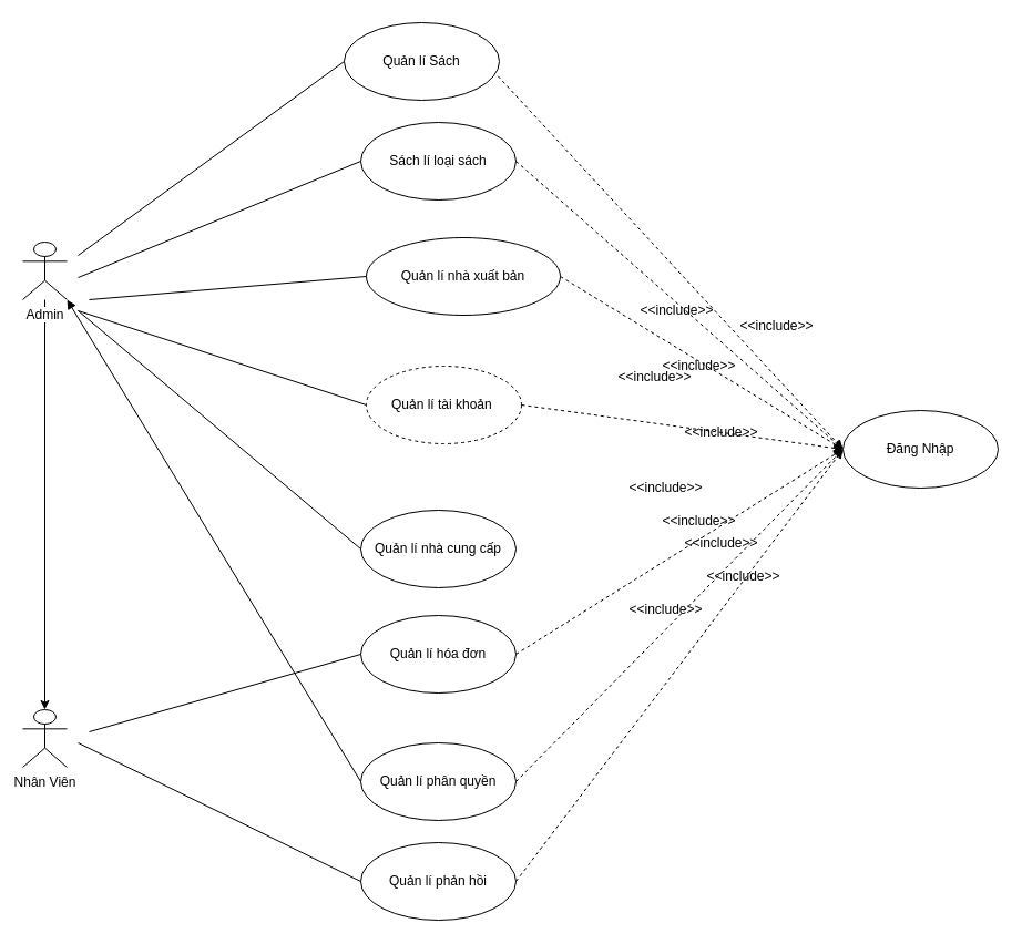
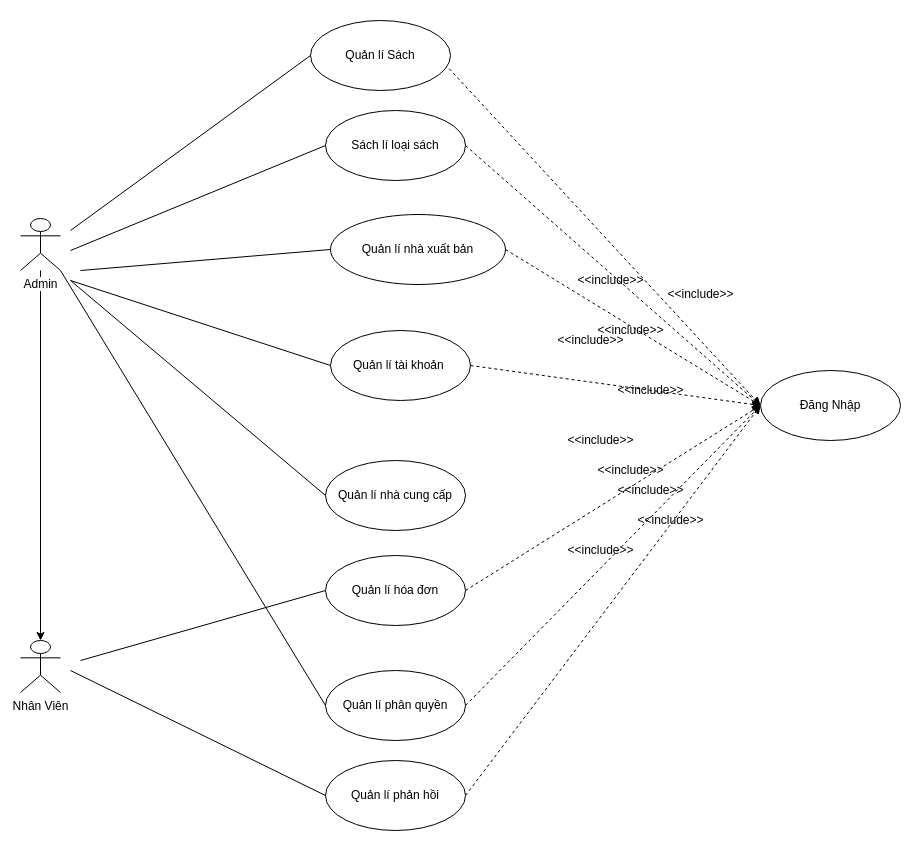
  <mxCell id="0" />
  <mxCell id="1" parent="0" />
  <mxCell id="2" value="" style="edgeStyle=orthogonalEdgeStyle;rounded=0;orthogonalLoop=1;jettySize=auto;html=1;" edge="1" parent="1" source="3" target="4"><mxGeometry relative="1" as="geometry" /></mxCell>
  <mxCell id="3" value="Admin" style="shape=umlActor;verticalLabelPosition=bottom;labelBackgroundColor=#ffffff;verticalAlign=top;html=1;" vertex="1" parent="1"><mxGeometry x="20" y="218" width="40" height="52" as="geometry" /></mxCell>
  <mxCell id="4" value="Nhân Viên" style="shape=umlActor;verticalLabelPosition=bottom;labelBackgroundColor=#ffffff;verticalAlign=top;html=1;" vertex="1" parent="1"><mxGeometry x="20" y="640" width="40" height="52" as="geometry" /></mxCell>
  <mxCell id="5" value="Quản lí Sách" style="ellipse;whiteSpace=wrap;html=1;" vertex="1" parent="1"><mxGeometry x="310" y="20" width="140" height="70" as="geometry" /></mxCell>
  <mxCell id="6" value="Sách lí loại sách" style="ellipse;whiteSpace=wrap;html=1;" vertex="1" parent="1"><mxGeometry x="325" y="110" width="140" height="70" as="geometry" /></mxCell>
  <mxCell id="7" value="Quản lí nhà xuất bản" style="ellipse;whiteSpace=wrap;html=1;" vertex="1" parent="1"><mxGeometry x="330" y="214" width="175" height="70" as="geometry" /></mxCell>
  <mxCell id="8" value="Quản lí nhà cung cấp" style="ellipse;whiteSpace=wrap;html=1;" vertex="1" parent="1"><mxGeometry x="325" y="460" width="140" height="70" as="geometry" /></mxCell>
  <mxCell id="9" value="Quản lí hóa đơn" style="ellipse;whiteSpace=wrap;html=1;" vertex="1" parent="1"><mxGeometry x="325" y="555" width="140" height="70" as="geometry" /></mxCell>
- <mxCell id="10" value="Quản lí tài khoản&amp;nbsp;" style="ellipse;whiteSpace=wrap;html=1;dashed=1;" vertex="1" parent="1"><mxGeometry x="330" y="330" width="140" height="70" as="geometry" /></mxCell>
+ <mxCell id="10" value="Quản lí tài khoản&amp;nbsp;" style="ellipse;whiteSpace=wrap;html=1;" vertex="1" parent="1"><mxGeometry x="330" y="330" width="140" height="70" as="geometry" /></mxCell>
  <mxCell id="11" value="Quản lí phân quyền" style="ellipse;whiteSpace=wrap;html=1;" vertex="1" parent="1"><mxGeometry x="325" y="670" width="140" height="70" as="geometry" /></mxCell>
  <mxCell id="12" value="Quản lí phản hồi" style="ellipse;whiteSpace=wrap;html=1;" vertex="1" parent="1"><mxGeometry x="325" y="760" width="140" height="70" as="geometry" /></mxCell>
  <mxCell id="13" value="Đăng Nhập" style="ellipse;whiteSpace=wrap;html=1;" vertex="1" parent="1"><mxGeometry x="760" y="370" width="140" height="70" as="geometry" /></mxCell>
  <mxCell id="14" value="" style="endArrow=classic;html=1;exitX=0.991;exitY=0.689;exitDx=0;exitDy=0;exitPerimeter=0;entryX=0;entryY=0.5;entryDx=0;entryDy=0;dashed=1;" edge="1" parent="1" source="5" target="13"><mxGeometry width="50" height="50" relative="1" as="geometry"><mxPoint x="490" y="270" as="sourcePoint" /><mxPoint x="540" y="220" as="targetPoint" /></mxGeometry></mxCell>
  <mxCell id="15" value="" style="endArrow=classic;html=1;exitX=1;exitY=0.5;exitDx=0;exitDy=0;entryX=0;entryY=0.5;entryDx=0;entryDy=0;dashed=1;" edge="1" parent="1" source="6" target="13"><mxGeometry width="50" height="50" relative="1" as="geometry"><mxPoint x="490" y="270" as="sourcePoint" /><mxPoint x="540" y="220" as="targetPoint" /></mxGeometry></mxCell>
  <mxCell id="16" value="" style="endArrow=classic;html=1;exitX=1;exitY=0.5;exitDx=0;exitDy=0;entryX=0;entryY=0.5;entryDx=0;entryDy=0;dashed=1;" edge="1" parent="1" source="7" target="13"><mxGeometry width="50" height="50" relative="1" as="geometry"><mxPoint x="490" y="370" as="sourcePoint" /><mxPoint x="540" y="320" as="targetPoint" /></mxGeometry></mxCell>
  <mxCell id="17" value="" style="endArrow=classic;html=1;exitX=1;exitY=0.5;exitDx=0;exitDy=0;entryX=0;entryY=0.5;entryDx=0;entryDy=0;dashed=1;" edge="1" parent="1" source="10" target="13"><mxGeometry width="50" height="50" relative="1" as="geometry"><mxPoint x="490" y="570" as="sourcePoint" /><mxPoint x="540" y="520" as="targetPoint" /></mxGeometry></mxCell>
  <mxCell id="18" value="" style="endArrow=classic;html=1;exitX=1;exitY=0.5;exitDx=0;exitDy=0;entryX=0;entryY=0.5;entryDx=0;entryDy=0;dashed=1;" edge="1" parent="1" source="9" target="13"><mxGeometry width="50" height="50" relative="1" as="geometry"><mxPoint x="490" y="570" as="sourcePoint" /><mxPoint x="540" y="520" as="targetPoint" /></mxGeometry></mxCell>
  <mxCell id="19" value="" style="endArrow=classic;html=1;exitX=1;exitY=0.5;exitDx=0;exitDy=0;entryX=0;entryY=0.5;entryDx=0;entryDy=0;dashed=1;" edge="1" parent="1" source="11" target="13"><mxGeometry width="50" height="50" relative="1" as="geometry"><mxPoint x="490" y="570" as="sourcePoint" /><mxPoint x="540" y="520" as="targetPoint" /></mxGeometry></mxCell>
  <mxCell id="20" value="" style="endArrow=classic;html=1;exitX=1;exitY=0.5;exitDx=0;exitDy=0;entryX=0;entryY=0.5;entryDx=0;entryDy=0;dashed=1;" edge="1" parent="1" source="12" target="13"><mxGeometry width="50" height="50" relative="1" as="geometry"><mxPoint x="490" y="670" as="sourcePoint" /><mxPoint x="540" y="620" as="targetPoint" /></mxGeometry></mxCell>
  <mxCell id="21" value="" style="endArrow=none;html=1;entryX=0;entryY=0.5;entryDx=0;entryDy=0;" edge="1" parent="1" target="5"><mxGeometry width="50" height="50" relative="1" as="geometry"><mxPoint x="70" y="230" as="sourcePoint" /><mxPoint x="180" y="50" as="targetPoint" /></mxGeometry></mxCell>
  <mxCell id="22" value="" style="endArrow=none;html=1;strokeColor=#000000;entryX=0;entryY=0.5;entryDx=0;entryDy=0;" edge="1" parent="1" target="6"><mxGeometry width="50" height="50" relative="1" as="geometry"><mxPoint x="70" y="250" as="sourcePoint" /><mxPoint x="540" y="520" as="targetPoint" /></mxGeometry></mxCell>
  <mxCell id="23" value="" style="endArrow=none;html=1;strokeColor=#000000;entryX=0;entryY=0.5;entryDx=0;entryDy=0;" edge="1" parent="1" target="7"><mxGeometry width="50" height="50" relative="1" as="geometry"><mxPoint x="80" y="270" as="sourcePoint" /><mxPoint x="540" y="320" as="targetPoint" /></mxGeometry></mxCell>
  <mxCell id="24" value="" style="endArrow=none;html=1;strokeColor=#000000;entryX=0;entryY=0.5;entryDx=0;entryDy=0;" edge="1" parent="1" target="10"><mxGeometry width="50" height="50" relative="1" as="geometry"><mxPoint x="70" y="280" as="sourcePoint" /><mxPoint x="540" y="320" as="targetPoint" /></mxGeometry></mxCell>
  <mxCell id="25" value="" style="endArrow=none;html=1;strokeColor=#000000;entryX=0;entryY=0.5;entryDx=0;entryDy=0;" edge="1" parent="1" target="8"><mxGeometry width="50" height="50" relative="1" as="geometry"><mxPoint x="70" y="280" as="sourcePoint" /><mxPoint x="540" y="320" as="targetPoint" /></mxGeometry></mxCell>
- <mxCell id="26" value="" style="endArrow=block;html=1;strokeColor=#000000;exitX=0;exitY=0.5;exitDx=0;exitDy=0;entryX=1;entryY=1;entryDx=0;entryDy=0;entryPerimeter=0;" edge="1" parent="1" source="11" target="3"><mxGeometry width="50" height="50" relative="1" as="geometry"><mxPoint x="490" y="570" as="sourcePoint" /><mxPoint x="540" y="520" as="targetPoint" /></mxGeometry></mxCell>
+ <mxCell id="26" value="" style="endArrow=none;html=1;strokeColor=#000000;exitX=0;exitY=0.5;exitDx=0;exitDy=0;entryX=1;entryY=1;entryDx=0;entryDy=0;entryPerimeter=0;" edge="1" parent="1" source="11" target="3"><mxGeometry width="50" height="50" relative="1" as="geometry"><mxPoint x="490" y="570" as="sourcePoint" /><mxPoint x="540" y="520" as="targetPoint" /></mxGeometry></mxCell>
  <mxCell id="27" value="" style="endArrow=none;html=1;strokeColor=#000000;entryX=0;entryY=0.5;entryDx=0;entryDy=0;" edge="1" parent="1" target="12"><mxGeometry width="50" height="50" relative="1" as="geometry"><mxPoint x="70" y="670" as="sourcePoint" /><mxPoint x="540" y="520" as="targetPoint" /></mxGeometry></mxCell>
  <mxCell id="28" value="" style="endArrow=none;html=1;strokeColor=#000000;entryX=0;entryY=0.5;entryDx=0;entryDy=0;" edge="1" parent="1" target="9"><mxGeometry width="50" height="50" relative="1" as="geometry"><mxPoint x="80" y="660" as="sourcePoint" /><mxPoint x="540" y="520" as="targetPoint" /></mxGeometry></mxCell>
  <mxCell id="29" value="&amp;lt;&amp;lt;include&amp;gt;&amp;gt;&lt;br&gt;" style="text;html=1;align=center;verticalAlign=middle;resizable=0;points=[];autosize=1;" vertex="1" parent="1"><mxGeometry x="660" y="284" width="80" height="20" as="geometry" /></mxCell>
  <mxCell id="30" value="&amp;lt;&amp;lt;include&amp;gt;&amp;gt;&lt;br&gt;" style="text;html=1;align=center;verticalAlign=middle;resizable=0;points=[];autosize=1;" vertex="1" parent="1"><mxGeometry x="550" y="330" width="80" height="20" as="geometry" /></mxCell>
  <mxCell id="31" value="&amp;lt;&amp;lt;include&amp;gt;&amp;gt;&lt;br&gt;" style="text;html=1;align=center;verticalAlign=middle;resizable=0;points=[];autosize=1;" vertex="1" parent="1"><mxGeometry x="590" y="460" width="80" height="20" as="geometry" /></mxCell>
  <mxCell id="32" value="&amp;lt;&amp;lt;include&amp;gt;&amp;gt;&lt;br&gt;" style="text;html=1;align=center;verticalAlign=middle;resizable=0;points=[];autosize=1;" vertex="1" parent="1"><mxGeometry x="560" y="430" width="80" height="20" as="geometry" /></mxCell>
  <mxCell id="33" value="&amp;lt;&amp;lt;include&amp;gt;&amp;gt;&lt;br&gt;" style="text;html=1;align=center;verticalAlign=middle;resizable=0;points=[];autosize=1;" vertex="1" parent="1"><mxGeometry x="610" y="480" width="80" height="20" as="geometry" /></mxCell>
  <mxCell id="34" value="&amp;lt;&amp;lt;include&amp;gt;&amp;gt;&lt;br&gt;" style="text;html=1;align=center;verticalAlign=middle;resizable=0;points=[];autosize=1;" vertex="1" parent="1"><mxGeometry x="590" y="320" width="80" height="20" as="geometry" /></mxCell>
  <mxCell id="35" value="&amp;lt;&amp;lt;include&amp;gt;&amp;gt;&lt;br&gt;" style="text;html=1;align=center;verticalAlign=middle;resizable=0;points=[];autosize=1;" vertex="1" parent="1"><mxGeometry x="610" y="380" width="80" height="20" as="geometry" /></mxCell>
  <mxCell id="36" value="&amp;lt;&amp;lt;include&amp;gt;&amp;gt;&lt;br&gt;" style="text;html=1;align=center;verticalAlign=middle;resizable=0;points=[];autosize=1;" vertex="1" parent="1"><mxGeometry x="630" y="510" width="80" height="20" as="geometry" /></mxCell>
  <mxCell id="37" value="&amp;lt;&amp;lt;include&amp;gt;&amp;gt;&lt;br&gt;" style="text;html=1;align=center;verticalAlign=middle;resizable=0;points=[];autosize=1;" vertex="1" parent="1"><mxGeometry x="560" y="540" width="80" height="20" as="geometry" /></mxCell>
  <mxCell id="38" value="&amp;lt;&amp;lt;include&amp;gt;&amp;gt;&lt;br&gt;" style="text;html=1;align=center;verticalAlign=middle;resizable=0;points=[];autosize=1;" vertex="1" parent="1"><mxGeometry x="570" y="270" width="80" height="20" as="geometry" /></mxCell>
